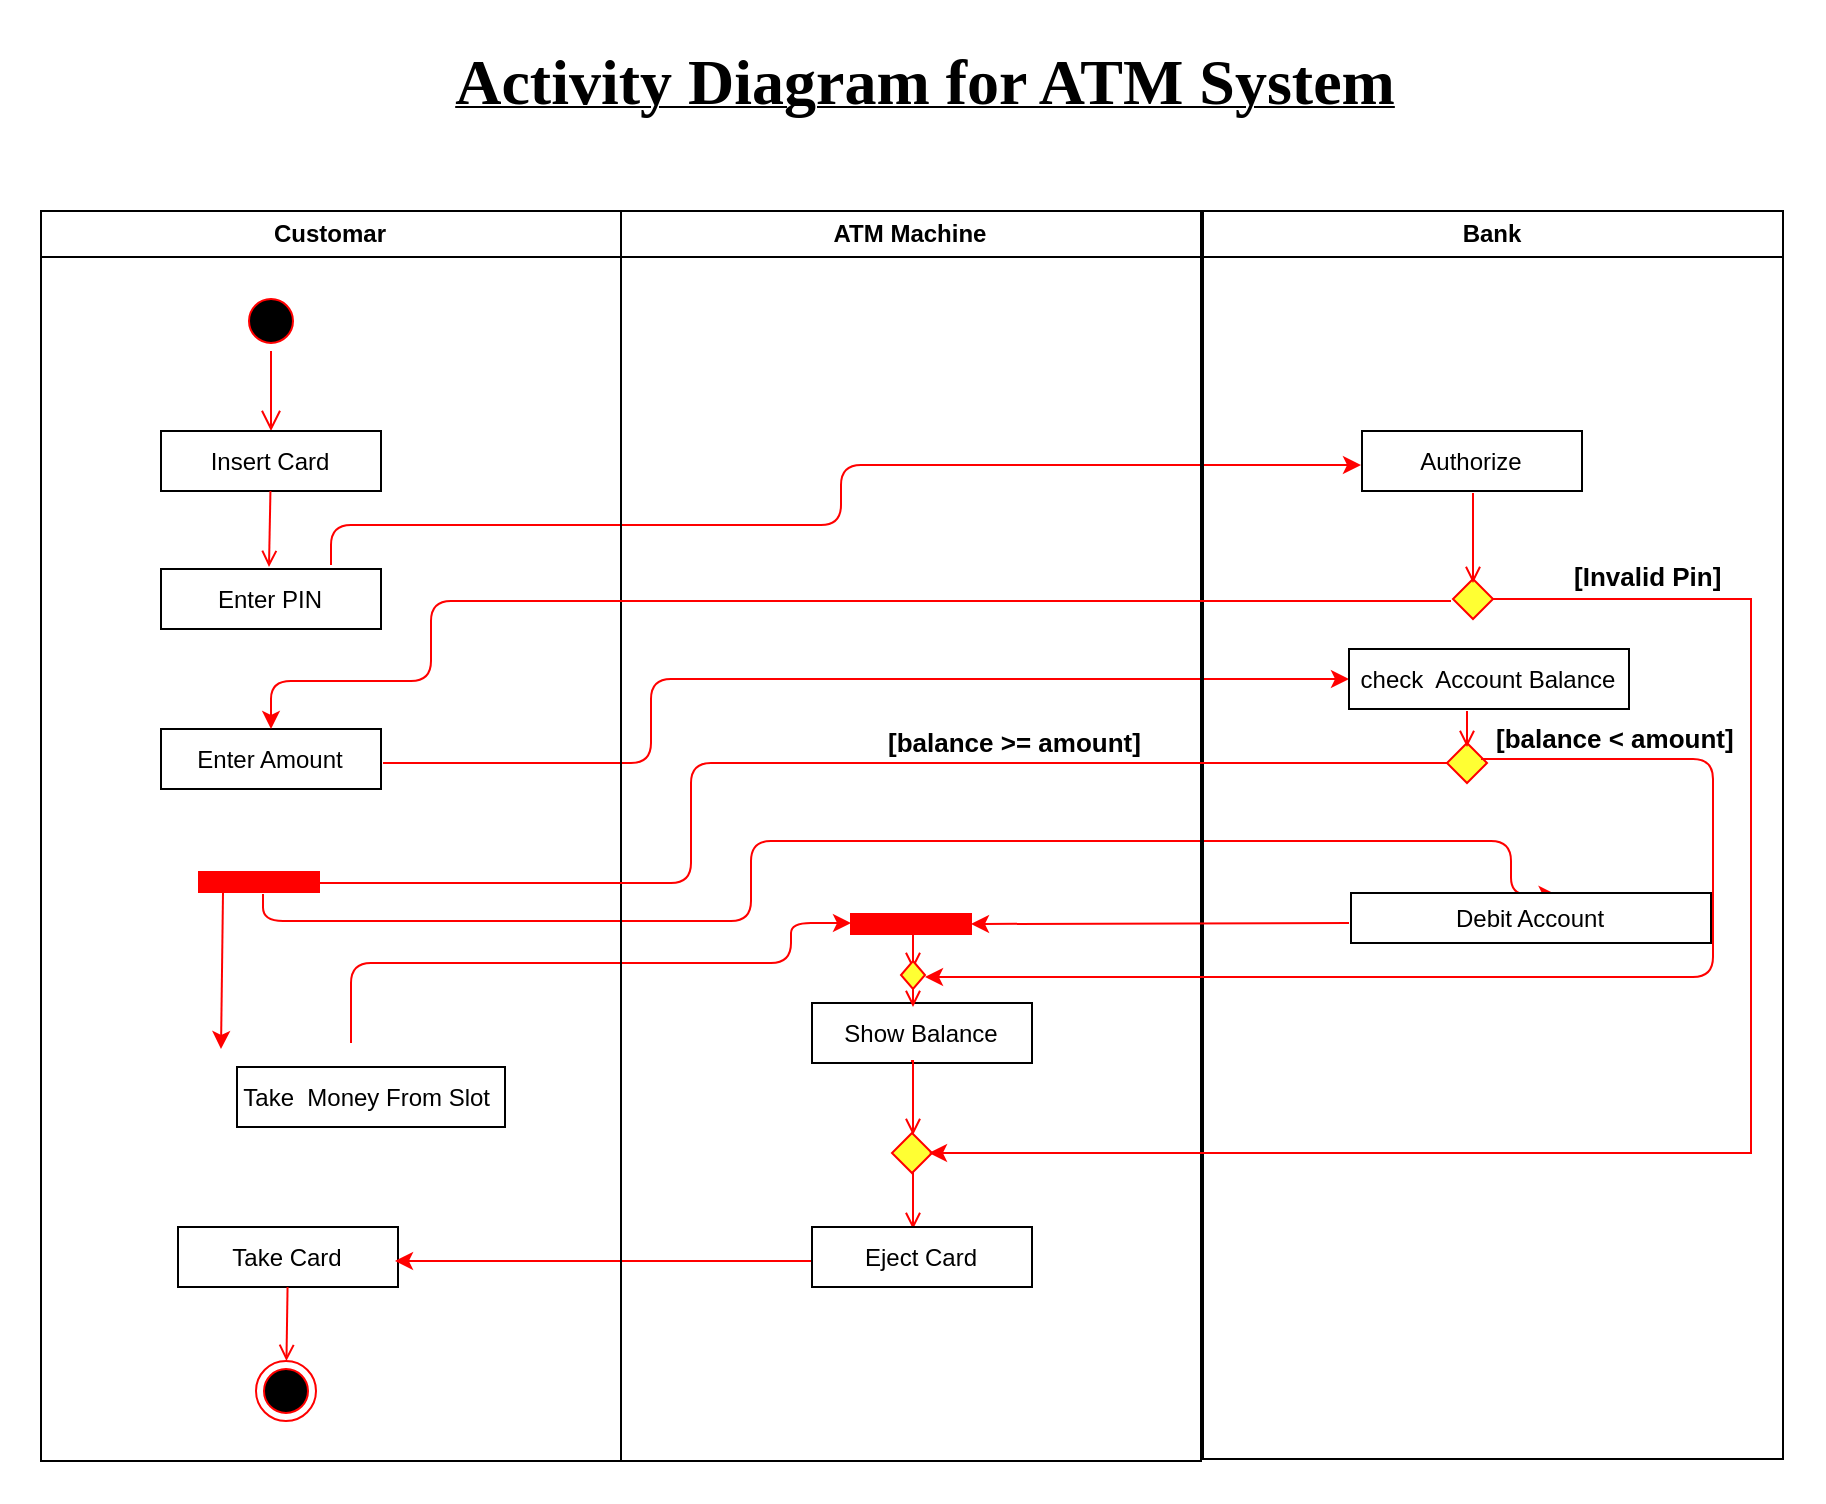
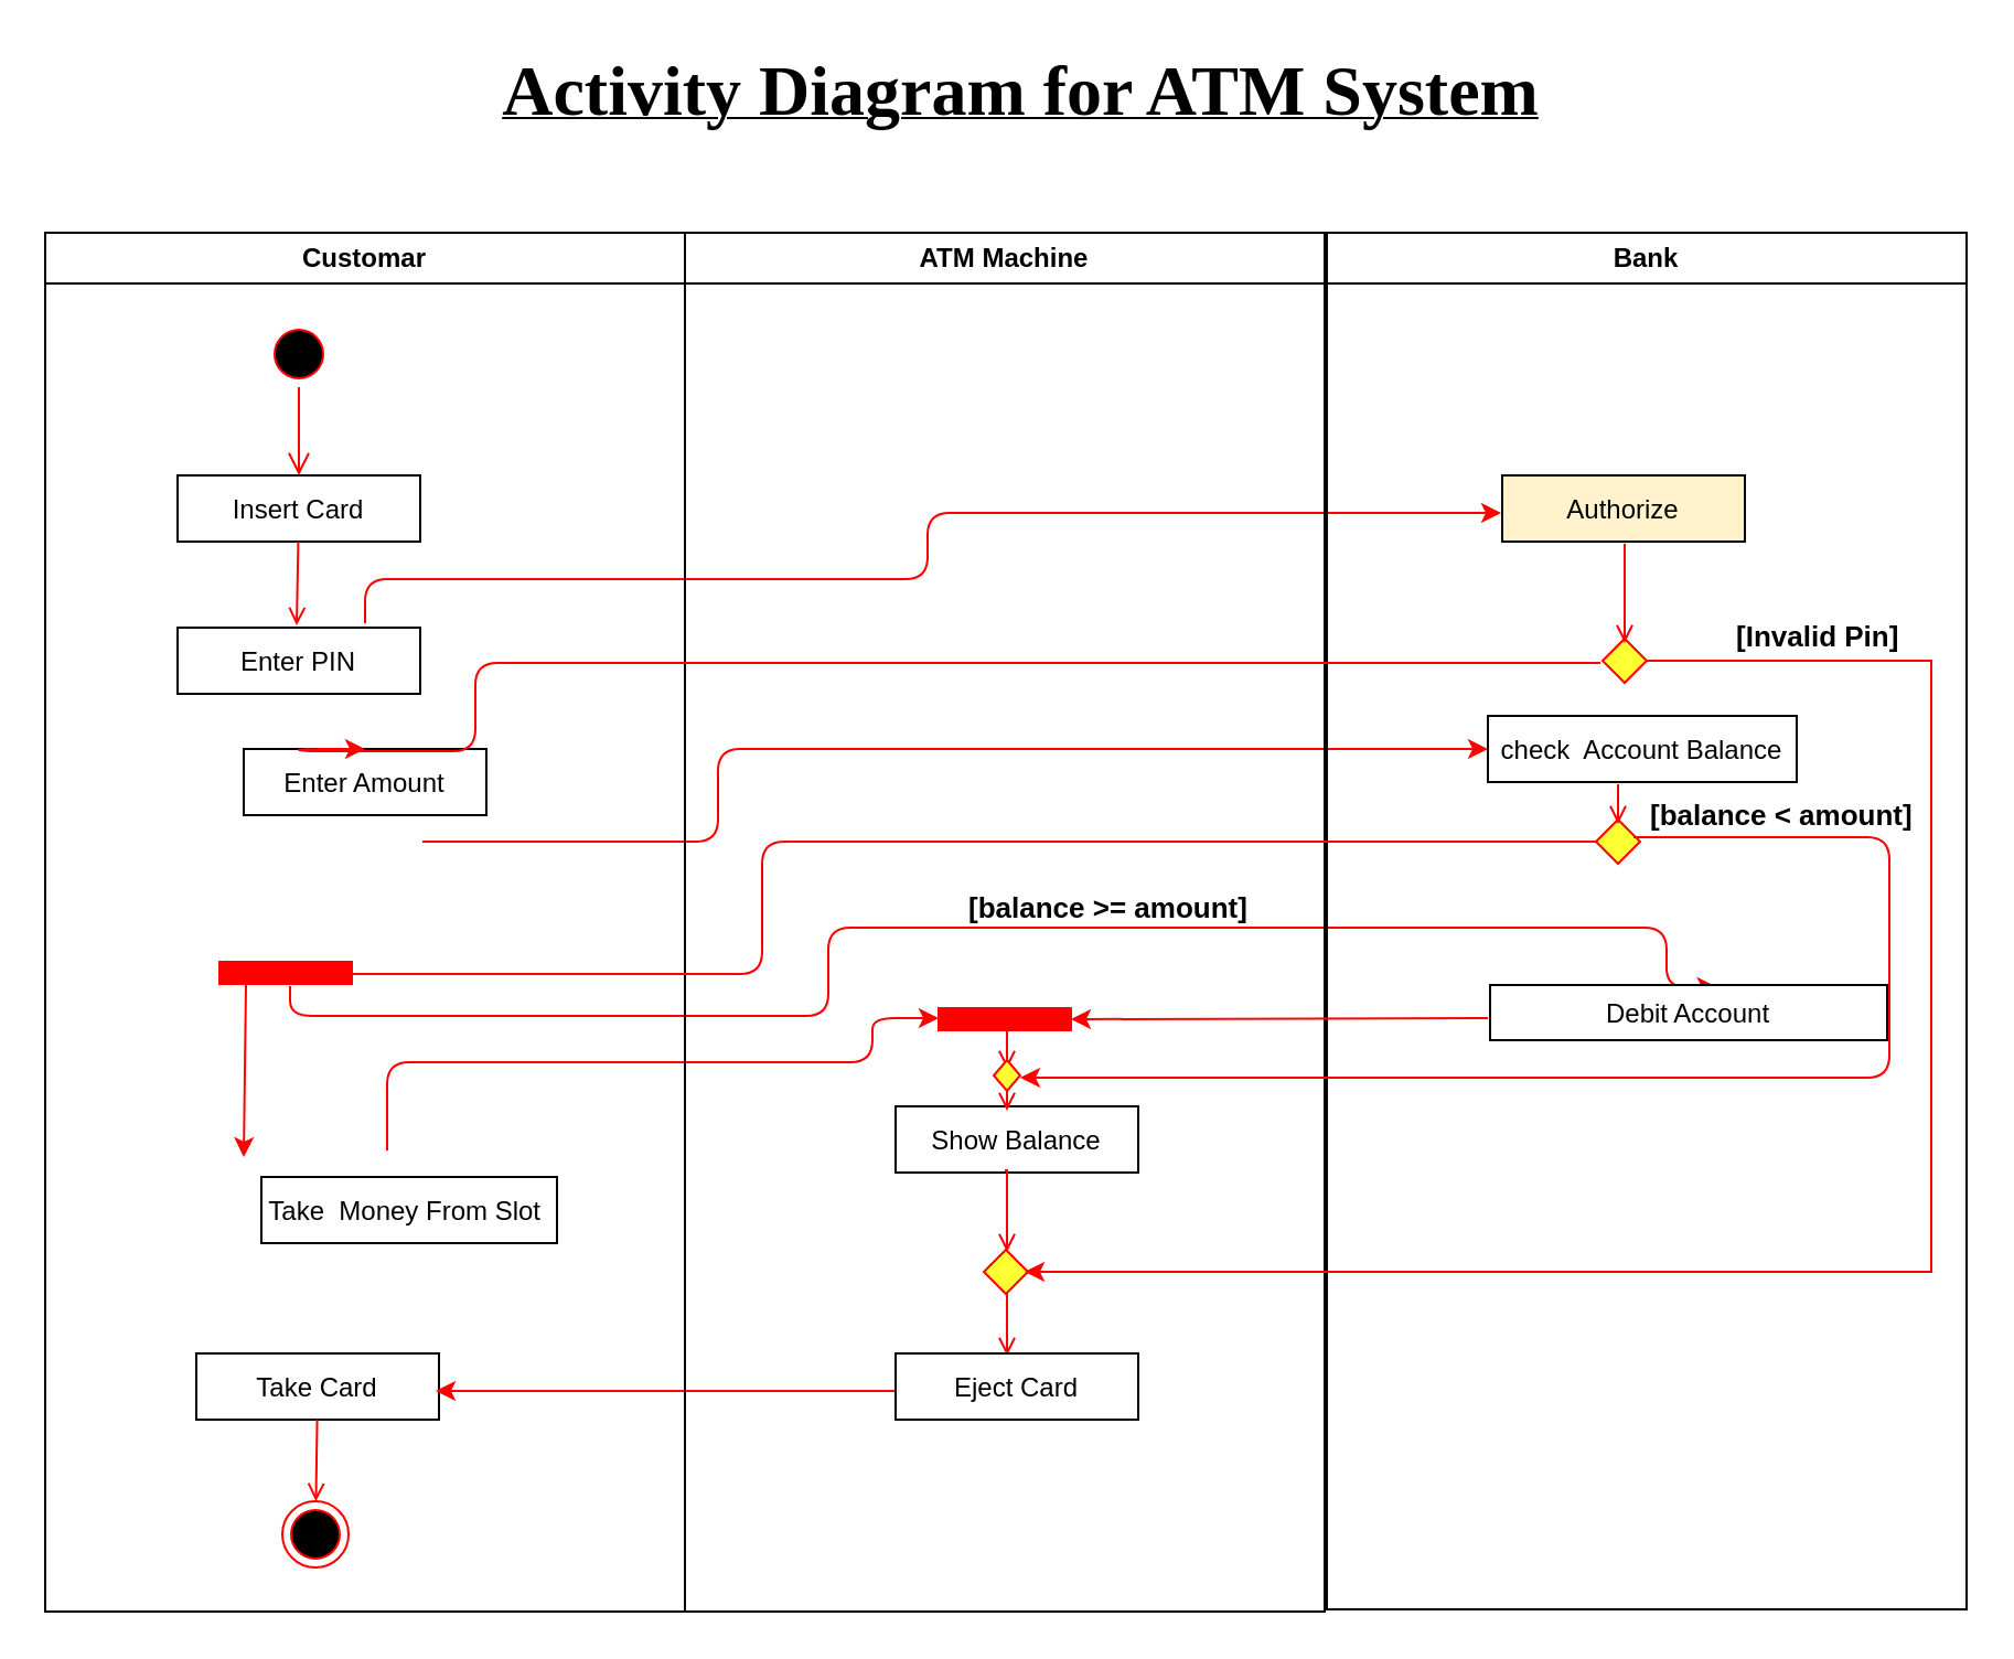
  <mxCell id="0" />
  <mxCell id="1" parent="0" />
  <mxCell id="2" value="" style="edgeStyle=elbowEdgeStyle;elbow=horizontal;strokeColor=#FF0000;endArrow=open;endFill=1;rounded=0;exitX=0.525;exitY=0.7;exitDx=0;exitDy=0;exitPerimeter=0;" parent="1" source="25" edge="1"><mxGeometry width="100" height="100" relative="1" as="geometry"><mxPoint x="456" y="589" as="sourcePoint" /><mxPoint x="456" y="614" as="targetPoint" /><Array as="points" /></mxGeometry></mxCell>
  <mxCell id="3" value="Customar" style="swimlane;whiteSpace=wrap" parent="1" vertex="1"><mxGeometry x="20" y="105" width="290" height="625" as="geometry" /></mxCell>
  <mxCell id="4" value="" style="ellipse;shape=startState;fillColor=#000000;strokeColor=#ff0000;" parent="3" vertex="1"><mxGeometry x="100" y="40" width="30" height="30" as="geometry" /></mxCell>
  <mxCell id="5" value="" style="edgeStyle=elbowEdgeStyle;elbow=horizontal;verticalAlign=bottom;endArrow=open;endSize=8;strokeColor=#FF0000;endFill=1;rounded=0" parent="3" source="4" target="6" edge="1"><mxGeometry x="100" y="40" as="geometry"><mxPoint x="115" y="110" as="targetPoint" /></mxGeometry></mxCell>
  <mxCell id="6" value="Insert Card" style="" parent="3" vertex="1"><mxGeometry x="60" y="110" width="110" height="30" as="geometry" /></mxCell>
  <mxCell id="7" value="Enter PIN" style="" parent="3" vertex="1"><mxGeometry x="60" y="179" width="110" height="30" as="geometry" /></mxCell>
  <mxCell id="8" value="" style="endArrow=open;strokeColor=#FF0000;endFill=1;rounded=0;" parent="3" source="6" edge="1"><mxGeometry relative="1" as="geometry"><mxPoint x="114" y="178" as="targetPoint" /></mxGeometry></mxCell>
- <mxCell id="9" value="Enter Amount" style="" parent="3" vertex="1"><mxGeometry x="60" y="259" width="110" height="30" as="geometry" /></mxCell>
+ <mxCell id="9" value="Enter Amount" style="" parent="3" vertex="1"><mxGeometry x="90" y="234" width="110" height="30" as="geometry" /></mxCell>
  <mxCell id="10" value="Take Card" style="" parent="3" vertex="1"><mxGeometry x="68.5" y="508" width="110" height="30" as="geometry" /></mxCell>
  <mxCell id="11" value="" style="ellipse;shape=endState;fillColor=#000000;strokeColor=#ff0000" parent="3" vertex="1"><mxGeometry x="107.5" y="575" width="30" height="30" as="geometry" /></mxCell>
  <mxCell id="12" value="" style="endArrow=open;strokeColor=#FF0000;endFill=1;rounded=0" parent="3" source="10" target="11" edge="1"><mxGeometry relative="1" as="geometry" /></mxCell>
- <mxCell id="13" value="Authorize" style="" parent="3" vertex="1"><mxGeometry x="660.5" y="110" width="110" height="30" as="geometry" /></mxCell>
+ <mxCell id="13" value="Authorize" style="fillColor=#fff2cc;" parent="3" vertex="1"><mxGeometry x="660.5" y="110" width="110" height="30" as="geometry" /></mxCell>
  <mxCell id="14" value="Take  Money From Slot " style="" parent="3" vertex="1"><mxGeometry x="98" y="428" width="134" height="30" as="geometry" /></mxCell>
  <mxCell id="15" value="" style="endArrow=classic;html=1;strokeColor=#FF0000;strokeWidth=1;" parent="3" edge="1"><mxGeometry width="50" height="50" relative="1" as="geometry"><mxPoint x="385" y="525" as="sourcePoint" /><mxPoint x="177" y="525" as="targetPoint" /></mxGeometry></mxCell>
  <mxCell id="16" value="" style="whiteSpace=wrap;strokeColor=#FF0000;fillColor=#FF0000;direction=west;rotation=-90;" parent="3" vertex="1"><mxGeometry x="430" y="326.5" width="10" height="60" as="geometry" /></mxCell>
  <mxCell id="17" value="" style="endArrow=classic;html=1;fontFamily=Helvetica;fontSize=11;fontColor=#000000;align=center;strokeColor=#FF0000;strokeWidth=1;edgeStyle=orthogonalEdgeStyle;entryX=0;entryY=0.5;entryDx=0;entryDy=0;" parent="3" target="27" edge="1"><mxGeometry width="50" height="50" relative="1" as="geometry"><mxPoint x="171" y="276" as="sourcePoint" /><mxPoint x="555" y="235" as="targetPoint" /><Array as="points"><mxPoint x="305" y="276" /><mxPoint x="305" y="234" /></Array></mxGeometry></mxCell>
  <mxCell id="18" value="" style="endArrow=classic;html=1;strokeColor=#FF0000;strokeWidth=1;edgeStyle=orthogonalEdgeStyle;" parent="3" edge="1"><mxGeometry width="50" height="50" relative="1" as="geometry"><mxPoint x="145" y="177" as="sourcePoint" /><mxPoint x="660" y="127" as="targetPoint" /><Array as="points"><mxPoint x="145" y="157" /><mxPoint x="400" y="157" /><mxPoint x="400" y="127" /></Array></mxGeometry></mxCell>
  <mxCell id="19" value="" style="endArrow=classic;html=1;strokeColor=#FF0000;strokeWidth=1;entryX=0.25;entryY=0;entryDx=0;entryDy=0;" parent="3" edge="1"><mxGeometry width="50" height="50" relative="1" as="geometry"><mxPoint x="91" y="341" as="sourcePoint" /><mxPoint x="90" y="419" as="targetPoint" /></mxGeometry></mxCell>
  <mxCell id="20" value="" style="endArrow=classic;html=1;strokeColor=#FF0000;strokeWidth=1;edgeStyle=orthogonalEdgeStyle;" parent="3" edge="1"><mxGeometry width="50" height="50" relative="1" as="geometry"><mxPoint x="155" y="416" as="sourcePoint" /><mxPoint x="405" y="356" as="targetPoint" /><Array as="points"><mxPoint x="155" y="376" /><mxPoint x="375" y="376" /><mxPoint x="375" y="356" /></Array></mxGeometry></mxCell>
  <mxCell id="21" value="" style="endArrow=classic;html=1;strokeColor=#FF0000;strokeWidth=1;exitX=1;exitY=0.5;exitDx=0;exitDy=0;edgeStyle=orthogonalEdgeStyle;entryX=0.571;entryY=0.033;entryDx=0;entryDy=0;entryPerimeter=0;" parent="3" target="28" edge="1"><mxGeometry width="50" height="50" relative="1" as="geometry"><mxPoint x="111" y="341.5" as="sourcePoint" /><mxPoint x="735" y="335" as="targetPoint" /><Array as="points"><mxPoint x="111" y="355" /><mxPoint x="355" y="355" /><mxPoint x="355" y="315" /><mxPoint x="735" y="315" /></Array></mxGeometry></mxCell>
  <mxCell id="22" value="ATM Machine" style="swimlane;whiteSpace=wrap" parent="1" vertex="1"><mxGeometry x="310" y="105" width="290" height="625" as="geometry" /></mxCell>
  <mxCell id="23" value="Eject Card" style="" parent="22" vertex="1"><mxGeometry x="95.5" y="508" width="110" height="30" as="geometry" /></mxCell>
  <mxCell id="24" value="Show Balance" style="" parent="22" vertex="1"><mxGeometry x="95.5" y="396" width="110" height="30" as="geometry" /></mxCell>
  <mxCell id="25" value="" style="rhombus;whiteSpace=wrap;html=1;gradientColor=#FFFF33;strokeColor=#FF0000;fillColor=#FFFF33;" parent="22" vertex="1"><mxGeometry x="135.5" y="461" width="20" height="20" as="geometry" /></mxCell>
  <mxCell id="26" value="Bank" style="swimlane;whiteSpace=wrap" parent="1" vertex="1"><mxGeometry x="601" y="105" width="290" height="624" as="geometry" /></mxCell>
  <mxCell id="27" value="&#10;check  Account Balance&#10;" style="" parent="26" vertex="1"><mxGeometry x="73" y="219" width="140" height="30" as="geometry" /></mxCell>
  <mxCell id="28" value="&#10;Debit Account&#10;" style="" parent="26" vertex="1"><mxGeometry x="74" y="341" width="180" height="25" as="geometry" /></mxCell>
  <mxCell id="29" value="" style="rhombus;whiteSpace=wrap;html=1;gradientColor=#FFFF33;strokeColor=#FF0000;fillColor=#FFFF33;" parent="26" vertex="1"><mxGeometry x="122" y="266" width="20" height="20" as="geometry" /></mxCell>
  <mxCell id="30" value="" style="endArrow=classic;html=1;strokeColor=#FF0000;strokeWidth=1;entryX=0.5;entryY=0;entryDx=0;entryDy=0;" parent="26" target="16" edge="1"><mxGeometry width="50" height="50" relative="1" as="geometry"><mxPoint x="73" y="356" as="sourcePoint" /><mxPoint x="-134.5" y="351" as="targetPoint" /></mxGeometry></mxCell>
  <mxCell id="31" value="" style="endArrow=classic;html=1;strokeColor=#FF0000;strokeWidth=1;exitX=1;exitY=0.5;exitDx=0;exitDy=0;edgeStyle=orthogonalEdgeStyle;" parent="26" edge="1"><mxGeometry width="50" height="50" relative="1" as="geometry"><mxPoint x="139" y="274" as="sourcePoint" /><mxPoint x="-139" y="383" as="targetPoint" /><Array as="points"><mxPoint x="255" y="274" /><mxPoint x="255" y="383" /></Array></mxGeometry></mxCell>
  <mxCell id="32" value="" style="rhombus;whiteSpace=wrap;html=1;gradientColor=#FFFF33;strokeColor=#FF0000;fillColor=#FFFF33;" parent="1" vertex="1"><mxGeometry x="726" y="289" width="20" height="20" as="geometry" /></mxCell>
  <mxCell id="33" value="" style="edgeStyle=elbowEdgeStyle;elbow=horizontal;strokeColor=#FF0000;endArrow=open;endFill=1;rounded=0;" parent="1" edge="1"><mxGeometry width="100" height="100" relative="1" as="geometry"><mxPoint x="736" y="246" as="sourcePoint" /><mxPoint x="736" y="291" as="targetPoint" /><Array as="points" /></mxGeometry></mxCell>
  <mxCell id="34" value="" style="edgeStyle=elbowEdgeStyle;elbow=horizontal;strokeColor=#FF0000;endArrow=open;endFill=1;rounded=0;" parent="1" edge="1"><mxGeometry width="100" height="100" relative="1" as="geometry"><mxPoint x="733" y="355" as="sourcePoint" /><mxPoint x="733" y="373" as="targetPoint" /><Array as="points" /></mxGeometry></mxCell>
  <mxCell id="35" value="" style="edgeStyle=elbowEdgeStyle;elbow=horizontal;strokeColor=#FF0000;endArrow=open;endFill=1;rounded=0;" parent="1" edge="1"><mxGeometry width="100" height="100" relative="1" as="geometry"><mxPoint x="455" y="530" as="sourcePoint" /><mxPoint x="456" y="567" as="targetPoint" /><Array as="points" /></mxGeometry></mxCell>
  <mxCell id="36" value="" style="endArrow=classic;html=1;strokeColor=#FF0000;strokeWidth=1;edgeStyle=orthogonalEdgeStyle;elbow=vertical;exitX=0.5;exitY=0;exitDx=0;exitDy=0;entryX=0.5;entryY=0;entryDx=0;entryDy=0;" parent="1" target="9" edge="1"><mxGeometry width="50" height="50" relative="1" as="geometry"><mxPoint x="725" y="300" as="sourcePoint" /><mxPoint x="135" y="360" as="targetPoint" /><Array as="points"><mxPoint x="215" y="300" /><mxPoint x="215" y="340" /><mxPoint x="135" y="340" /></Array></mxGeometry></mxCell>
  <mxCell id="37" value="" style="whiteSpace=wrap;strokeColor=#FF0000;fillColor=#FF0000;direction=west;rotation=-90;" parent="1" vertex="1"><mxGeometry x="124" y="410.5" width="10" height="60" as="geometry" /></mxCell>
  <mxCell id="38" value="" style="endArrow=classic;html=1;strokeColor=#FF0000;strokeWidth=1;exitX=0;exitY=0.5;exitDx=0;exitDy=0;edgeStyle=orthogonalEdgeStyle;entryX=0;entryY=0.5;entryDx=0;entryDy=0;" parent="1" source="29" target="37" edge="1"><mxGeometry width="50" height="50" relative="1" as="geometry"><mxPoint x="655" y="430" as="sourcePoint" /><mxPoint x="495" y="420" as="targetPoint" /><Array as="points"><mxPoint x="345" y="381" /><mxPoint x="345" y="441" /></Array></mxGeometry></mxCell>
  <mxCell id="39" value="" style="edgeStyle=elbowEdgeStyle;elbow=horizontal;strokeColor=#FF0000;endArrow=open;endFill=1;rounded=0;" parent="1" edge="1"><mxGeometry width="100" height="100" relative="1" as="geometry"><mxPoint x="456" y="466" as="sourcePoint" /><mxPoint x="456" y="484" as="targetPoint" /><Array as="points" /></mxGeometry></mxCell>
  <mxCell id="40" value="" style="rhombus;whiteSpace=wrap;html=1;gradientColor=#FFFF33;strokeColor=#FF0000;fillColor=#FFFF33;" parent="1" vertex="1"><mxGeometry x="450" y="480" width="12" height="14" as="geometry" /></mxCell>
  <mxCell id="41" value="" style="edgeStyle=elbowEdgeStyle;elbow=horizontal;strokeColor=#FF0000;endArrow=open;endFill=1;rounded=0;" parent="1" edge="1"><mxGeometry width="100" height="100" relative="1" as="geometry"><mxPoint x="456" y="494" as="sourcePoint" /><mxPoint x="456" y="503" as="targetPoint" /><Array as="points" /></mxGeometry></mxCell>
  <mxCell id="42" value="" style="endArrow=classic;html=1;strokeColor=#FF0000;strokeWidth=1;rounded=0;edgeStyle=orthogonalEdgeStyle;entryX=1;entryY=0.5;entryDx=0;entryDy=0;" parent="1" source="32" edge="1"><mxGeometry width="50" height="50" relative="1" as="geometry"><mxPoint x="855" y="270" as="sourcePoint" /><mxPoint x="464" y="576" as="targetPoint" /><Array as="points"><mxPoint x="875" y="299" /><mxPoint x="875" y="576" /></Array></mxGeometry></mxCell>
  <mxCell id="43" value="&lt;b&gt;&lt;font style=&quot;font-size: 13px&quot;&gt;[Invalid Pin]&lt;/font&gt;&lt;/b&gt;" style="text;html=1;resizable=0;points=[];autosize=1;align=left;verticalAlign=top;spacingTop=-4;" parent="1" vertex="1"><mxGeometry x="785" y="277.5" width="90" height="20" as="geometry" /></mxCell>
  <mxCell id="44" value="&lt;b&gt;&lt;font style=&quot;font-size: 13px&quot;&gt;[balance &amp;lt; amount]&lt;/font&gt;&lt;/b&gt;" style="text;html=1;resizable=0;points=[];autosize=1;align=left;verticalAlign=top;spacingTop=-4;" parent="1" vertex="1"><mxGeometry x="745.5" y="359" width="130" height="20" as="geometry" /></mxCell>
- <mxCell id="45" value="&lt;b&gt;&lt;font style=&quot;font-size: 13px&quot;&gt;[balance &amp;gt;= amount]&lt;/font&gt;&lt;/b&gt;" style="text;html=1;resizable=0;points=[];autosize=1;align=left;verticalAlign=top;spacingTop=-4;" parent="1" vertex="1"><mxGeometry x="442" y="361" width="140" height="20" as="geometry" /></mxCell>
+ <mxCell id="45" value="&lt;b&gt;&lt;font style=&quot;font-size: 13px&quot;&gt;[balance &amp;gt;= amount]&lt;/font&gt;&lt;/b&gt;" style="text;html=1;resizable=0;points=[];autosize=1;align=left;verticalAlign=top;spacingTop=-4;" parent="1" vertex="1"><mxGeometry x="437" y="401" width="140" height="20" as="geometry" /></mxCell>
  <mxCell id="46" value="&lt;p&gt;&lt;font size=&quot;1&quot;&gt;&lt;u style=&quot;line-height: 130%&quot;&gt;&lt;b style=&quot;font-size: 32px&quot;&gt;Activity Diagram for ATM System&lt;/b&gt;&lt;/u&gt;&lt;/font&gt;&lt;/p&gt;" style="text;html=1;resizable=0;points=[];autosize=1;align=center;verticalAlign=top;spacingTop=-4;fontFamily=Cambria (Headings);" vertex="1" parent="1"><mxGeometry x="202" y="20" width="520" height="50" as="geometry" /></mxCell>
  <mxCell id="47" value="&lt;p&gt;&lt;br&gt;&lt;/p&gt;" style="text;html=1;resizable=0;points=[];autosize=1;align=center;verticalAlign=top;spacingTop=-4;fontFamily=Cambria (Headings);" vertex="1" parent="1"><mxGeometry x="830.5" y="20" width="20" height="40" as="geometry" /></mxCell>
